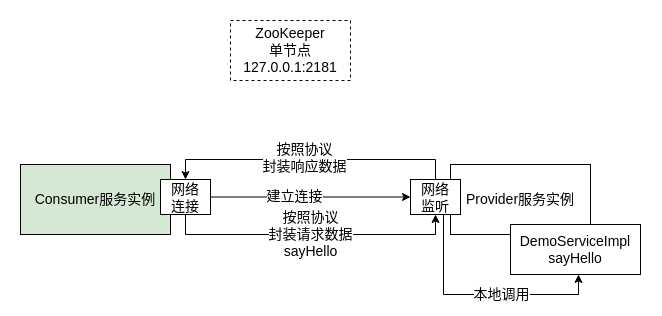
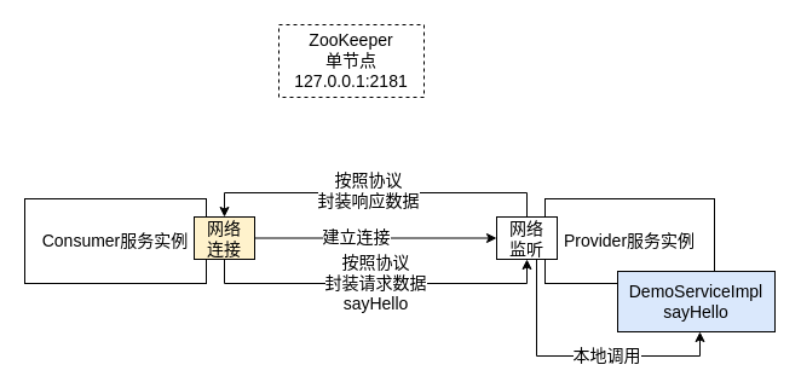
  <mxCell id="0" />
  <mxCell id="1" parent="0" />
  <mxCell id="2" value="&lt;font style=&quot;font-size: 14px;&quot;&gt;ZooKeeper&lt;br&gt;单节点&lt;br&gt;127.0.0.1:2181&lt;/font&gt;" style="rounded=0;whiteSpace=wrap;html=1;dashed=1;" vertex="1" parent="1"><mxGeometry x="230" y="20" width="120" height="60" as="geometry" /></mxCell>
  <mxCell id="3" value="&lt;font style=&quot;font-size: 14px;&quot;&gt;Provider服务实例&lt;/font&gt;" style="rounded=0;whiteSpace=wrap;html=1;" vertex="1" parent="1"><mxGeometry x="450" y="164" width="140" height="70" as="geometry" /></mxCell>
- <mxCell id="4" value="&lt;font style=&quot;font-size: 14px;&quot;&gt;Consumer服务实例&lt;/font&gt;" style="rounded=0;whiteSpace=wrap;html=1;fillColor=#d5e8d4;" vertex="1" parent="1"><mxGeometry x="20" y="164" width="150" height="70" as="geometry" /></mxCell>
+ <mxCell id="4" value="&lt;font style=&quot;font-size: 14px;&quot;&gt;Consumer服务实例&lt;/font&gt;" style="rounded=0;whiteSpace=wrap;html=1;" vertex="1" parent="1"><mxGeometry x="20" y="164" width="150" height="70" as="geometry" /></mxCell>
  <mxCell id="5" style="edgeStyle=orthogonalEdgeStyle;rounded=0;orthogonalLoop=1;jettySize=auto;html=1;fontSize=14;" edge="1" parent="1" source="8" target="13"><mxGeometry relative="1" as="geometry" /></mxCell>
  <mxCell id="6" value="建立连接" style="edgeLabel;html=1;align=center;verticalAlign=middle;resizable=0;points=[];fontSize=14;" vertex="1" connectable="0" parent="5"><mxGeometry x="-0.17" y="1" relative="1" as="geometry"><mxPoint as="offset" /></mxGeometry></mxCell>
  <mxCell id="7" value="按照协议&lt;br&gt;封装请求数据&lt;br&gt;sayHello" style="edgeStyle=orthogonalEdgeStyle;rounded=0;orthogonalLoop=1;jettySize=auto;html=1;exitX=0.5;exitY=1;exitDx=0;exitDy=0;entryX=0.5;entryY=1;entryDx=0;entryDy=0;fontSize=14;" edge="1" parent="1" source="8" target="13"><mxGeometry relative="1" as="geometry" /></mxCell>
- <mxCell id="8" value="网络&lt;br&gt;连接" style="rounded=0;whiteSpace=wrap;html=1;fontSize=14;" vertex="1" parent="1"><mxGeometry x="160" y="179" width="50" height="35" as="geometry" /></mxCell>
+ <mxCell id="8" value="网络&lt;br&gt;连接" style="rounded=0;whiteSpace=wrap;html=1;fontSize=14;fillColor=#fff2cc;" vertex="1" parent="1"><mxGeometry x="160" y="179" width="50" height="35" as="geometry" /></mxCell>
  <mxCell id="9" style="edgeStyle=orthogonalEdgeStyle;rounded=0;orthogonalLoop=1;jettySize=auto;html=1;entryX=0.5;entryY=1;entryDx=0;entryDy=0;fontSize=14;" edge="1" parent="1"><mxGeometry relative="1" as="geometry"><mxPoint x="443" y="214" as="sourcePoint" /><mxPoint x="578" y="274" as="targetPoint" /><Array as="points"><mxPoint x="443" y="294" /><mxPoint x="578" y="294" /></Array></mxGeometry></mxCell>
  <mxCell id="10" value="本地调用" style="edgeLabel;html=1;align=center;verticalAlign=middle;resizable=0;points=[];fontSize=14;" vertex="1" connectable="0" parent="9"><mxGeometry x="-0.038" y="1" relative="1" as="geometry"><mxPoint x="24" as="offset" /></mxGeometry></mxCell>
  <mxCell id="11" style="edgeStyle=orthogonalEdgeStyle;rounded=0;orthogonalLoop=1;jettySize=auto;html=1;exitX=0.5;exitY=0;exitDx=0;exitDy=0;entryX=0.5;entryY=0;entryDx=0;entryDy=0;fontSize=14;" edge="1" parent="1" source="13" target="8"><mxGeometry relative="1" as="geometry" /></mxCell>
  <mxCell id="12" value="按照协议&lt;br&gt;封装响应数据" style="edgeLabel;html=1;align=center;verticalAlign=middle;resizable=0;points=[];fontSize=14;" vertex="1" connectable="0" parent="11"><mxGeometry x="0.048" y="-3" relative="1" as="geometry"><mxPoint as="offset" /></mxGeometry></mxCell>
  <mxCell id="13" value="网络&lt;br&gt;监听" style="rounded=0;whiteSpace=wrap;html=1;fontSize=14;" vertex="1" parent="1"><mxGeometry x="410" y="179" width="50" height="35" as="geometry" /></mxCell>
- <mxCell id="14" value="DemoServiceImpl&lt;br&gt;sayHello" style="rounded=0;whiteSpace=wrap;html=1;fontSize=14;" vertex="1" parent="1"><mxGeometry x="510" y="224" width="130" height="50" as="geometry" /></mxCell>
+ <mxCell id="14" value="DemoServiceImpl&lt;br&gt;sayHello" style="rounded=0;whiteSpace=wrap;html=1;fontSize=14;fillColor=#dae8fc;" vertex="1" parent="1"><mxGeometry x="510" y="224" width="130" height="50" as="geometry" /></mxCell>
  <mxCell id="15" style="edgeStyle=orthogonalEdgeStyle;rounded=0;orthogonalLoop=1;jettySize=auto;html=1;exitX=0.5;exitY=1;exitDx=0;exitDy=0;fontSize=14;" edge="1" parent="1" source="14" target="14"><mxGeometry relative="1" as="geometry" /></mxCell>
